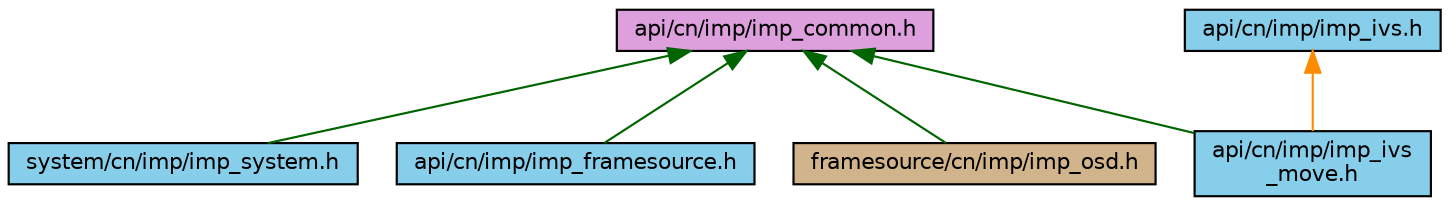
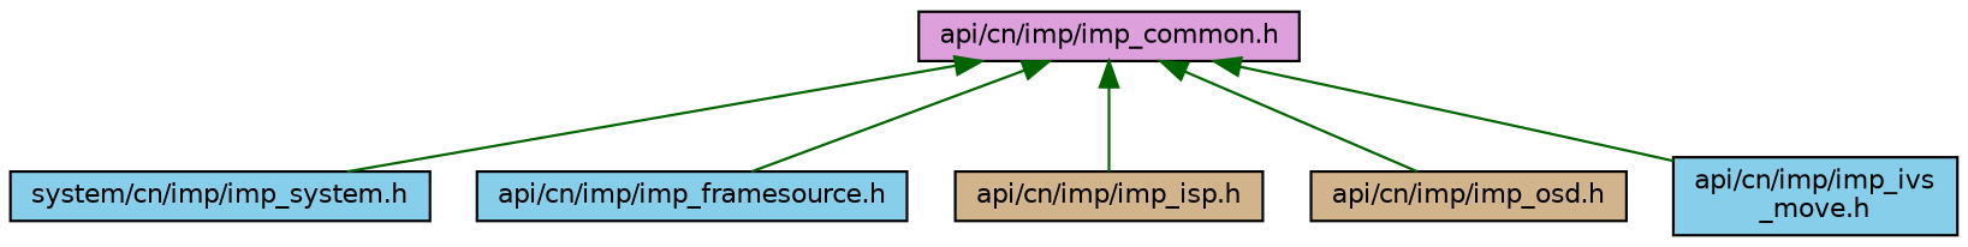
  digraph {
    node [color=black fillcolor=skyblue fontname=Helvetica fontsize=10 shape=record style=filled]
    edge [color=darkgreen dir=back fontname=Helvetica fontsize=10 labelfontname=Helvetica labelfontsize=10 style=solid]
    n1 [fillcolor=plum fontcolor=black height=0.2 label="api/cn/imp/imp_common.h" width=0.4]
    n2 [height=0.2 label="system/cn/imp/imp_system.h" width=0.4]
    n3 [height=0.2 label="api/cn/imp/imp_framesource.h" width=0.4]
-   n5 [fillcolor=tan height=0.2 label="framesource/cn/imp/imp_osd.h" width=0.4]
+   n4 [fillcolor=tan height=0.2 label="api/cn/imp/imp_isp.h" width=0.4]
+   n5 [fillcolor=tan height=0.2 label="api/cn/imp/imp_osd.h" width=0.4]
    n6 [height=0.2 label="api/cn/imp/imp_ivs\l_move.h" width=0.4]
-   n7 [height=0.2 label="api/cn/imp/imp_ivs.h" width=0.4]
    n1 -> n2
    n1 -> n3
+   n1 -> n4
    n1 -> n5
    n1 -> n6
-   n7 -> n6 [color=darkorange]
  }
